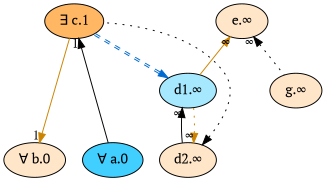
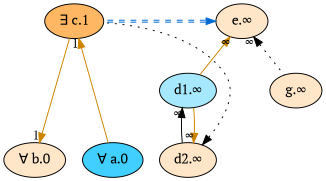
  digraph {
    fontname="PT Serif"
    rankdir=TB
    node [fillcolor="#ffe6c9" fontname="PT Serif" fontsize=14 style=filled]
    edge [color="#cc8400" dir=back fontname="PT Serif" fontsize=12 labeldistance=1.5 style=solid taillabel="∞"]
    n1 [fillcolor="#40cfff" label="∀ a.0"]
    n2 [label="∀ b.0"]
    n3 [fillcolor="#ffb763" label="∃ c.1"]
    n4 [fillcolor="#a6e9ff" label="d1.∞"]
    n5 [label="d2.∞"]
    n6 [label="e.∞"]
    n7 [label="g.∞"]
    subgraph sub_1 {
      rank=max
      n1
      n2
    }
    subgraph sub_2 {
      rank=min
      n3
    }
    n2 -> n3 [taillabel=1]
-   n3 -> n1 [color=black taillabel=1]
-   n4 -> n3 [color="#006ad1:#006ad1" constraint=false style=dashed taillabel=""]
+   n3 -> n1 [taillabel=1]
+   n6 -> n3 [color="#006ad1:#006ad1" constraint=false style=dashed taillabel=""]
    n4 -> n5 [color=black]
    n5 -> n3 [color=black constraint=false style=dotted taillabel=""]
-   n5 -> n4 [style=dotted]
+   n5 -> n4
    n6 -> n4
    n6 -> n7 [color=black style=dotted]
  }
